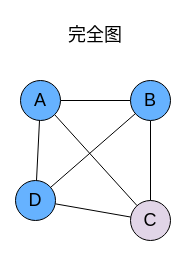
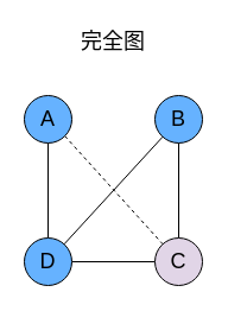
  <mxCell id="0" />
  <mxCell id="1" parent="0" />
- <mxCell id="2" value="" style="rounded=0;orthogonalLoop=1;jettySize=auto;html=1;endArrow=none;startFill=0;" edge="1" parent="1" source="5" target="8"><mxGeometry relative="1" as="geometry" /></mxCell>
  <mxCell id="3" value="" style="edgeStyle=none;rounded=0;orthogonalLoop=1;jettySize=auto;html=1;endArrow=none;startFill=0;" edge="1" parent="1" source="5" target="10"><mxGeometry relative="1" as="geometry" /></mxCell>
- <mxCell id="4" style="edgeStyle=none;rounded=0;orthogonalLoop=1;jettySize=auto;html=1;exitX=1;exitY=1;exitDx=0;exitDy=0;endArrow=none;startFill=0;" edge="1" parent="1" source="5" target="11"><mxGeometry relative="1" as="geometry" /></mxCell>
+ <mxCell id="4" style="edgeStyle=none;rounded=0;orthogonalLoop=1;jettySize=auto;html=1;exitX=1;exitY=1;exitDx=0;exitDy=0;endArrow=none;startFill=0;dashed=1;" edge="1" parent="1" source="5" target="11"><mxGeometry relative="1" as="geometry" /></mxCell>
  <mxCell id="5" value="&lt;font style=&quot;color: rgb(0, 0, 0); font-size: 18px;&quot;&gt;A&lt;/font&gt;" style="ellipse;whiteSpace=wrap;html=1;aspect=fixed;fillColor=#66B2FF;" vertex="1" parent="1"><mxGeometry x="20" y="80" width="40" height="40" as="geometry" /></mxCell>
  <mxCell id="6" value="" style="edgeStyle=orthogonalEdgeStyle;rounded=0;orthogonalLoop=1;jettySize=auto;html=1;endArrow=none;startFill=0;" edge="1" parent="1" source="8" target="11"><mxGeometry relative="1" as="geometry"><mxPoint x="240" y="100" as="targetPoint" /><Array as="points"><mxPoint x="160" y="100" /></Array></mxGeometry></mxCell>
  <mxCell id="7" style="edgeStyle=none;rounded=0;orthogonalLoop=1;jettySize=auto;html=1;endArrow=none;startFill=0;" edge="1" parent="1" source="8" target="10"><mxGeometry relative="1" as="geometry" /></mxCell>
  <mxCell id="8" value="&lt;font style=&quot;color: rgb(0, 0, 0); font-size: 18px;&quot;&gt;B&lt;/font&gt;" style="ellipse;whiteSpace=wrap;html=1;aspect=fixed;fillColor=#66B2FF;" vertex="1" parent="1"><mxGeometry x="130" y="80" width="40" height="40" as="geometry" /></mxCell>
  <mxCell id="9" value="" style="edgeStyle=none;rounded=0;orthogonalLoop=1;jettySize=auto;html=1;endArrow=none;startFill=0;" edge="1" parent="1" source="10" target="11"><mxGeometry relative="1" as="geometry" /></mxCell>
- <mxCell id="10" value="&lt;font style=&quot;color: rgb(0, 0, 0); font-size: 18px;&quot;&gt;D&lt;/font&gt;" style="ellipse;whiteSpace=wrap;html=1;aspect=fixed;fillColor=#66B2FF;" vertex="1" parent="1"><mxGeometry x="15" y="180" width="40" height="40" as="geometry" /></mxCell>
+ <mxCell id="10" value="&lt;font style=&quot;color: rgb(0, 0, 0); font-size: 18px;&quot;&gt;D&lt;/font&gt;" style="ellipse;whiteSpace=wrap;html=1;aspect=fixed;fillColor=#66B2FF;" vertex="1" parent="1"><mxGeometry x="20" y="200" width="40" height="40" as="geometry" /></mxCell>
  <mxCell id="11" value="&lt;font style=&quot;color: rgb(0, 0, 0); font-size: 18px;&quot;&gt;C&lt;/font&gt;" style="ellipse;whiteSpace=wrap;html=1;aspect=fixed;fillColor=#e1d5e7;" vertex="1" parent="1"><mxGeometry x="130" y="200" width="40" height="40" as="geometry" /></mxCell>
  <mxCell id="12" value="&lt;font style=&quot;font-size: 18px;&quot;&gt;完全图&lt;/font&gt;" style="text;html=1;align=center;verticalAlign=middle;whiteSpace=wrap;rounded=0;" vertex="1" parent="1"><mxGeometry x="30" y="20" width="130" height="30" as="geometry" /></mxCell>
